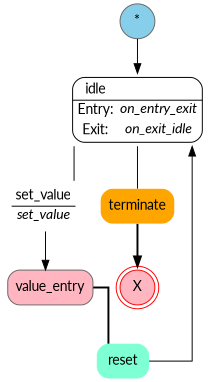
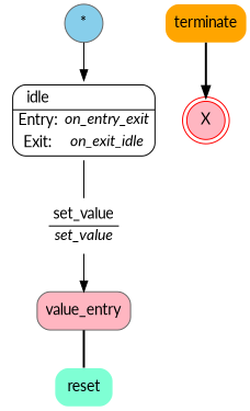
  digraph {
    concentrate=True
    fontname=Lato
    splines=ortho
    node [color=gray40 fontname=Lato shape=plaintext style="rounded,filled"]
    edge [decorate=True fontname=Lato style=solid]
    "*" [fillcolor=skyblue shape=circle style=filled]
    n2 [label=<<TABLE          cellborder="0"         border = "1"         style = "rounded"       >         <TR><TD>idle</TD></TR>         <HR/>         <TR><TD>Entry:</TD><TD><I>on_entry_exit</I></TD></TR>         <TR><TD>Exit:</TD><TD><I>on_exit_idle</I></TD></TR>       </TABLE>> style=rounded color=""]
    n3 [label=<<TABLE          border="0"         cellborder="0"       >         <TR><TD>set_value</TD></TR>         <HR/>         <TR><TD><I>set_value</I></TD></TR>       </TABLE>> style=rounded color=""]
    n4 [color=red fillcolor=orange label=terminate]
    n5 [fillcolor=lightpink label=value_entry shape=box]
    X [color=red fillcolor=lightpink shape=doublecircle style=filled]
    n7 [fillcolor=aquamarine label=reset]
    "*" -> n2
    n2 -> n3 [arrowhead=none]
-   n2 -> n4 [arrowhead=none]
    n3 -> n5
    n4 -> X [style=bold]
    n5 -> n7 [arrowhead=none style=bold]
-   n7 -> n2
  }
